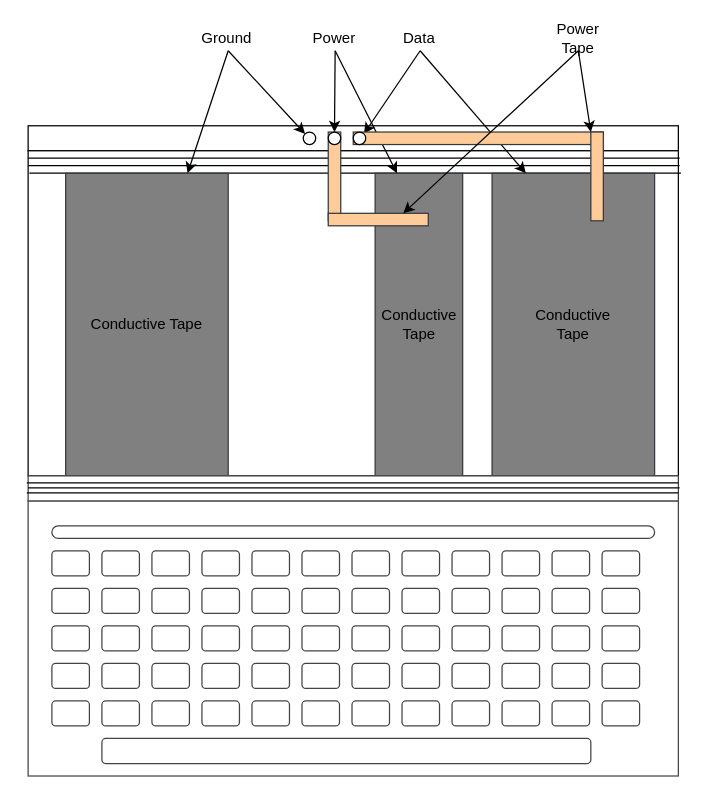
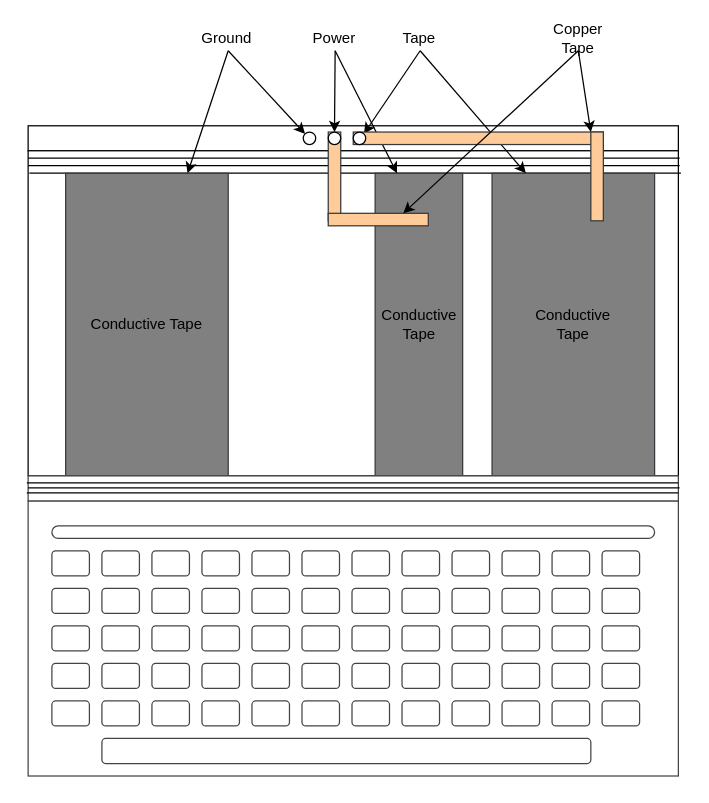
  <mxCell id="0" />
  <mxCell id="1" parent="0" />
  <mxCell id="2" value="" style="rounded=0;whiteSpace=wrap;html=1;strokeColor=#444444;fillColor=#FFFFFF;" vertex="1" parent="1"><mxGeometry x="22" y="400" width="520" height="220" as="geometry" /></mxCell>
  <mxCell id="3" value="" style="rounded=0;whiteSpace=wrap;html=1;" vertex="1" parent="1"><mxGeometry x="22" y="100" width="520" height="20" as="geometry" /></mxCell>
  <mxCell id="4" value="" style="ellipse;whiteSpace=wrap;html=1;" vertex="1" parent="1"><mxGeometry x="242" y="105" width="10" height="10" as="geometry" /></mxCell>
  <mxCell id="5" value="" style="rounded=0;whiteSpace=wrap;html=1;" vertex="1" parent="1"><mxGeometry x="22" y="120" width="520" height="260" as="geometry" /></mxCell>
  <mxCell id="6" value="" style="endArrow=none;html=1;exitX=0;exitY=0.046;exitDx=0;exitDy=0;exitPerimeter=0;entryX=1.002;entryY=0.046;entryDx=0;entryDy=0;entryPerimeter=0;" edge="1" parent="1" source="5" target="5"><mxGeometry width="50" height="50" relative="1" as="geometry"><mxPoint x="252" y="320" as="sourcePoint" /><mxPoint x="302" y="270" as="targetPoint" /></mxGeometry></mxCell>
  <mxCell id="7" value="" style="endArrow=none;html=1;exitX=0;exitY=0.046;exitDx=0;exitDy=0;exitPerimeter=0;entryX=1.002;entryY=0.046;entryDx=0;entryDy=0;entryPerimeter=0;" edge="1" parent="1"><mxGeometry width="50" height="50" relative="1" as="geometry"><mxPoint x="22" y="125.96" as="sourcePoint" /><mxPoint x="543.04" y="125.96" as="targetPoint" /></mxGeometry></mxCell>
  <mxCell id="8" value="" style="endArrow=none;html=1;exitX=0;exitY=0.046;exitDx=0;exitDy=0;exitPerimeter=0;entryX=1.002;entryY=0.046;entryDx=0;entryDy=0;entryPerimeter=0;" edge="1" parent="1"><mxGeometry width="50" height="50" relative="1" as="geometry"><mxPoint x="23" y="137.96" as="sourcePoint" /><mxPoint x="544.04" y="137.96" as="targetPoint" /></mxGeometry></mxCell>
  <mxCell id="9" value="Conductive Tape" style="rounded=0;whiteSpace=wrap;html=1;strokeColor=#36393d;fillColor=#808080;" vertex="1" parent="1"><mxGeometry x="52" y="138" width="130" height="242" as="geometry" /></mxCell>
  <mxCell id="10" value="Conductive&lt;br&gt;Tape" style="rounded=0;whiteSpace=wrap;html=1;strokeColor=#36393d;fillColor=#808080;" vertex="1" parent="1"><mxGeometry x="299.5" y="138" width="70" height="242" as="geometry" /></mxCell>
  <mxCell id="11" value="Conductive&lt;br&gt;Tape" style="rounded=0;whiteSpace=wrap;html=1;strokeColor=#36393d;fillColor=#808080;" vertex="1" parent="1"><mxGeometry x="393" y="138" width="130" height="242" as="geometry" /></mxCell>
  <mxCell id="12" value="" style="rounded=0;whiteSpace=wrap;html=1;strokeColor=#444444;fillColor=#FFFFFF;" vertex="1" parent="1"><mxGeometry x="22" y="380" width="520" height="20" as="geometry" /></mxCell>
  <mxCell id="13" value="" style="rounded=1;whiteSpace=wrap;html=1;strokeColor=#444444;fillColor=#FFFFFF;" vertex="1" parent="1"><mxGeometry x="41" y="440" width="30" height="20" as="geometry" /></mxCell>
  <mxCell id="14" value="" style="rounded=1;whiteSpace=wrap;html=1;strokeColor=#444444;fillColor=#FFFFFF;" vertex="1" parent="1"><mxGeometry x="81" y="440" width="30" height="20" as="geometry" /></mxCell>
  <mxCell id="15" value="" style="rounded=1;whiteSpace=wrap;html=1;strokeColor=#444444;fillColor=#FFFFFF;" vertex="1" parent="1"><mxGeometry x="121" y="440" width="30" height="20" as="geometry" /></mxCell>
  <mxCell id="16" value="" style="rounded=1;whiteSpace=wrap;html=1;strokeColor=#444444;fillColor=#FFFFFF;" vertex="1" parent="1"><mxGeometry x="161" y="440" width="30" height="20" as="geometry" /></mxCell>
  <mxCell id="17" value="" style="rounded=1;whiteSpace=wrap;html=1;strokeColor=#444444;fillColor=#FFFFFF;" vertex="1" parent="1"><mxGeometry x="201" y="440" width="30" height="20" as="geometry" /></mxCell>
  <mxCell id="18" value="" style="rounded=1;whiteSpace=wrap;html=1;strokeColor=#444444;fillColor=#FFFFFF;" vertex="1" parent="1"><mxGeometry x="241" y="440" width="30" height="20" as="geometry" /></mxCell>
  <mxCell id="19" value="" style="rounded=1;whiteSpace=wrap;html=1;strokeColor=#444444;fillColor=#FFFFFF;" vertex="1" parent="1"><mxGeometry x="281" y="440" width="30" height="20" as="geometry" /></mxCell>
  <mxCell id="20" value="" style="rounded=1;whiteSpace=wrap;html=1;strokeColor=#444444;fillColor=#FFFFFF;" vertex="1" parent="1"><mxGeometry x="321" y="440" width="30" height="20" as="geometry" /></mxCell>
  <mxCell id="21" value="" style="rounded=1;whiteSpace=wrap;html=1;strokeColor=#444444;fillColor=#FFFFFF;" vertex="1" parent="1"><mxGeometry x="361" y="440" width="30" height="20" as="geometry" /></mxCell>
  <mxCell id="22" value="" style="rounded=1;whiteSpace=wrap;html=1;strokeColor=#444444;fillColor=#FFFFFF;" vertex="1" parent="1"><mxGeometry x="401" y="440" width="30" height="20" as="geometry" /></mxCell>
  <mxCell id="23" value="" style="rounded=1;whiteSpace=wrap;html=1;strokeColor=#444444;fillColor=#FFFFFF;" vertex="1" parent="1"><mxGeometry x="441" y="440" width="30" height="20" as="geometry" /></mxCell>
  <mxCell id="24" value="" style="rounded=1;whiteSpace=wrap;html=1;strokeColor=#444444;fillColor=#FFFFFF;" vertex="1" parent="1"><mxGeometry x="481" y="440" width="30" height="20" as="geometry" /></mxCell>
  <mxCell id="25" value="" style="rounded=1;whiteSpace=wrap;html=1;strokeColor=#444444;fillColor=#FFFFFF;" vertex="1" parent="1"><mxGeometry x="41" y="470" width="30" height="20" as="geometry" /></mxCell>
  <mxCell id="26" value="" style="rounded=1;whiteSpace=wrap;html=1;strokeColor=#444444;fillColor=#FFFFFF;" vertex="1" parent="1"><mxGeometry x="81" y="470" width="30" height="20" as="geometry" /></mxCell>
  <mxCell id="27" value="" style="rounded=1;whiteSpace=wrap;html=1;strokeColor=#444444;fillColor=#FFFFFF;" vertex="1" parent="1"><mxGeometry x="121" y="470" width="30" height="20" as="geometry" /></mxCell>
  <mxCell id="28" value="" style="rounded=1;whiteSpace=wrap;html=1;strokeColor=#444444;fillColor=#FFFFFF;" vertex="1" parent="1"><mxGeometry x="161" y="470" width="30" height="20" as="geometry" /></mxCell>
  <mxCell id="29" value="" style="rounded=1;whiteSpace=wrap;html=1;strokeColor=#444444;fillColor=#FFFFFF;" vertex="1" parent="1"><mxGeometry x="201" y="470" width="30" height="20" as="geometry" /></mxCell>
  <mxCell id="30" value="" style="rounded=1;whiteSpace=wrap;html=1;strokeColor=#444444;fillColor=#FFFFFF;" vertex="1" parent="1"><mxGeometry x="241" y="470" width="30" height="20" as="geometry" /></mxCell>
  <mxCell id="31" value="" style="rounded=1;whiteSpace=wrap;html=1;strokeColor=#444444;fillColor=#FFFFFF;" vertex="1" parent="1"><mxGeometry x="281" y="470" width="30" height="20" as="geometry" /></mxCell>
  <mxCell id="32" value="" style="rounded=1;whiteSpace=wrap;html=1;strokeColor=#444444;fillColor=#FFFFFF;" vertex="1" parent="1"><mxGeometry x="321" y="470" width="30" height="20" as="geometry" /></mxCell>
  <mxCell id="33" value="" style="rounded=1;whiteSpace=wrap;html=1;strokeColor=#444444;fillColor=#FFFFFF;" vertex="1" parent="1"><mxGeometry x="361" y="470" width="30" height="20" as="geometry" /></mxCell>
  <mxCell id="34" value="" style="rounded=1;whiteSpace=wrap;html=1;strokeColor=#444444;fillColor=#FFFFFF;" vertex="1" parent="1"><mxGeometry x="401" y="470" width="30" height="20" as="geometry" /></mxCell>
  <mxCell id="35" value="" style="rounded=1;whiteSpace=wrap;html=1;strokeColor=#444444;fillColor=#FFFFFF;" vertex="1" parent="1"><mxGeometry x="441" y="470" width="30" height="20" as="geometry" /></mxCell>
  <mxCell id="36" value="" style="rounded=1;whiteSpace=wrap;html=1;strokeColor=#444444;fillColor=#FFFFFF;" vertex="1" parent="1"><mxGeometry x="481" y="470" width="30" height="20" as="geometry" /></mxCell>
  <mxCell id="37" value="" style="rounded=1;whiteSpace=wrap;html=1;strokeColor=#444444;fillColor=#FFFFFF;" vertex="1" parent="1"><mxGeometry x="41" y="500" width="30" height="20" as="geometry" /></mxCell>
  <mxCell id="38" value="" style="rounded=1;whiteSpace=wrap;html=1;strokeColor=#444444;fillColor=#FFFFFF;" vertex="1" parent="1"><mxGeometry x="81" y="500" width="30" height="20" as="geometry" /></mxCell>
  <mxCell id="39" value="" style="rounded=1;whiteSpace=wrap;html=1;strokeColor=#444444;fillColor=#FFFFFF;" vertex="1" parent="1"><mxGeometry x="121" y="500" width="30" height="20" as="geometry" /></mxCell>
  <mxCell id="40" value="" style="rounded=1;whiteSpace=wrap;html=1;strokeColor=#444444;fillColor=#FFFFFF;" vertex="1" parent="1"><mxGeometry x="161" y="500" width="30" height="20" as="geometry" /></mxCell>
  <mxCell id="41" value="" style="rounded=1;whiteSpace=wrap;html=1;strokeColor=#444444;fillColor=#FFFFFF;" vertex="1" parent="1"><mxGeometry x="201" y="500" width="30" height="20" as="geometry" /></mxCell>
  <mxCell id="42" value="" style="rounded=1;whiteSpace=wrap;html=1;strokeColor=#444444;fillColor=#FFFFFF;" vertex="1" parent="1"><mxGeometry x="241" y="500" width="30" height="20" as="geometry" /></mxCell>
  <mxCell id="43" value="" style="rounded=1;whiteSpace=wrap;html=1;strokeColor=#444444;fillColor=#FFFFFF;" vertex="1" parent="1"><mxGeometry x="281" y="500" width="30" height="20" as="geometry" /></mxCell>
  <mxCell id="44" value="" style="rounded=1;whiteSpace=wrap;html=1;strokeColor=#444444;fillColor=#FFFFFF;" vertex="1" parent="1"><mxGeometry x="321" y="500" width="30" height="20" as="geometry" /></mxCell>
  <mxCell id="45" value="" style="rounded=1;whiteSpace=wrap;html=1;strokeColor=#444444;fillColor=#FFFFFF;" vertex="1" parent="1"><mxGeometry x="361" y="500" width="30" height="20" as="geometry" /></mxCell>
  <mxCell id="46" value="" style="rounded=1;whiteSpace=wrap;html=1;strokeColor=#444444;fillColor=#FFFFFF;" vertex="1" parent="1"><mxGeometry x="401" y="500" width="30" height="20" as="geometry" /></mxCell>
  <mxCell id="47" value="" style="rounded=1;whiteSpace=wrap;html=1;strokeColor=#444444;fillColor=#FFFFFF;" vertex="1" parent="1"><mxGeometry x="441" y="500" width="30" height="20" as="geometry" /></mxCell>
  <mxCell id="48" value="" style="rounded=1;whiteSpace=wrap;html=1;strokeColor=#444444;fillColor=#FFFFFF;" vertex="1" parent="1"><mxGeometry x="481" y="500" width="30" height="20" as="geometry" /></mxCell>
  <mxCell id="49" value="" style="rounded=1;whiteSpace=wrap;html=1;strokeColor=#444444;fillColor=#FFFFFF;" vertex="1" parent="1"><mxGeometry x="41" y="530" width="30" height="20" as="geometry" /></mxCell>
  <mxCell id="50" value="" style="rounded=1;whiteSpace=wrap;html=1;strokeColor=#444444;fillColor=#FFFFFF;" vertex="1" parent="1"><mxGeometry x="81" y="530" width="30" height="20" as="geometry" /></mxCell>
  <mxCell id="51" value="" style="rounded=1;whiteSpace=wrap;html=1;strokeColor=#444444;fillColor=#FFFFFF;" vertex="1" parent="1"><mxGeometry x="121" y="530" width="30" height="20" as="geometry" /></mxCell>
  <mxCell id="52" value="" style="rounded=1;whiteSpace=wrap;html=1;strokeColor=#444444;fillColor=#FFFFFF;" vertex="1" parent="1"><mxGeometry x="161" y="530" width="30" height="20" as="geometry" /></mxCell>
  <mxCell id="53" value="" style="rounded=1;whiteSpace=wrap;html=1;strokeColor=#444444;fillColor=#FFFFFF;" vertex="1" parent="1"><mxGeometry x="201" y="530" width="30" height="20" as="geometry" /></mxCell>
  <mxCell id="54" value="" style="rounded=1;whiteSpace=wrap;html=1;strokeColor=#444444;fillColor=#FFFFFF;" vertex="1" parent="1"><mxGeometry x="241" y="530" width="30" height="20" as="geometry" /></mxCell>
  <mxCell id="55" value="" style="rounded=1;whiteSpace=wrap;html=1;strokeColor=#444444;fillColor=#FFFFFF;" vertex="1" parent="1"><mxGeometry x="281" y="530" width="30" height="20" as="geometry" /></mxCell>
  <mxCell id="56" value="" style="rounded=1;whiteSpace=wrap;html=1;strokeColor=#444444;fillColor=#FFFFFF;" vertex="1" parent="1"><mxGeometry x="321" y="530" width="30" height="20" as="geometry" /></mxCell>
  <mxCell id="57" value="" style="rounded=1;whiteSpace=wrap;html=1;strokeColor=#444444;fillColor=#FFFFFF;" vertex="1" parent="1"><mxGeometry x="361" y="530" width="30" height="20" as="geometry" /></mxCell>
  <mxCell id="58" value="" style="rounded=1;whiteSpace=wrap;html=1;strokeColor=#444444;fillColor=#FFFFFF;" vertex="1" parent="1"><mxGeometry x="401" y="530" width="30" height="20" as="geometry" /></mxCell>
  <mxCell id="59" value="" style="rounded=1;whiteSpace=wrap;html=1;strokeColor=#444444;fillColor=#FFFFFF;" vertex="1" parent="1"><mxGeometry x="441" y="530" width="30" height="20" as="geometry" /></mxCell>
  <mxCell id="60" value="" style="rounded=1;whiteSpace=wrap;html=1;strokeColor=#444444;fillColor=#FFFFFF;" vertex="1" parent="1"><mxGeometry x="481" y="530" width="30" height="20" as="geometry" /></mxCell>
  <mxCell id="61" value="" style="rounded=1;whiteSpace=wrap;html=1;strokeColor=#444444;fillColor=#FFFFFF;" vertex="1" parent="1"><mxGeometry x="41" y="560" width="30" height="20" as="geometry" /></mxCell>
  <mxCell id="62" value="" style="rounded=1;whiteSpace=wrap;html=1;strokeColor=#444444;fillColor=#FFFFFF;" vertex="1" parent="1"><mxGeometry x="81" y="560" width="30" height="20" as="geometry" /></mxCell>
  <mxCell id="63" value="" style="rounded=1;whiteSpace=wrap;html=1;strokeColor=#444444;fillColor=#FFFFFF;" vertex="1" parent="1"><mxGeometry x="121" y="560" width="30" height="20" as="geometry" /></mxCell>
  <mxCell id="64" value="" style="rounded=1;whiteSpace=wrap;html=1;strokeColor=#444444;fillColor=#FFFFFF;" vertex="1" parent="1"><mxGeometry x="161" y="560" width="30" height="20" as="geometry" /></mxCell>
  <mxCell id="65" value="" style="rounded=1;whiteSpace=wrap;html=1;strokeColor=#444444;fillColor=#FFFFFF;" vertex="1" parent="1"><mxGeometry x="201" y="560" width="30" height="20" as="geometry" /></mxCell>
  <mxCell id="66" value="" style="rounded=1;whiteSpace=wrap;html=1;strokeColor=#444444;fillColor=#FFFFFF;" vertex="1" parent="1"><mxGeometry x="241" y="560" width="30" height="20" as="geometry" /></mxCell>
  <mxCell id="67" value="" style="rounded=1;whiteSpace=wrap;html=1;strokeColor=#444444;fillColor=#FFFFFF;" vertex="1" parent="1"><mxGeometry x="281" y="560" width="30" height="20" as="geometry" /></mxCell>
  <mxCell id="68" value="" style="rounded=1;whiteSpace=wrap;html=1;strokeColor=#444444;fillColor=#FFFFFF;" vertex="1" parent="1"><mxGeometry x="321" y="560" width="30" height="20" as="geometry" /></mxCell>
  <mxCell id="69" value="" style="rounded=1;whiteSpace=wrap;html=1;strokeColor=#444444;fillColor=#FFFFFF;" vertex="1" parent="1"><mxGeometry x="361" y="560" width="30" height="20" as="geometry" /></mxCell>
  <mxCell id="70" value="" style="rounded=1;whiteSpace=wrap;html=1;strokeColor=#444444;fillColor=#FFFFFF;" vertex="1" parent="1"><mxGeometry x="401" y="560" width="30" height="20" as="geometry" /></mxCell>
  <mxCell id="71" value="" style="rounded=1;whiteSpace=wrap;html=1;strokeColor=#444444;fillColor=#FFFFFF;" vertex="1" parent="1"><mxGeometry x="441" y="560" width="30" height="20" as="geometry" /></mxCell>
  <mxCell id="72" value="" style="rounded=1;whiteSpace=wrap;html=1;strokeColor=#444444;fillColor=#FFFFFF;" vertex="1" parent="1"><mxGeometry x="481" y="560" width="30" height="20" as="geometry" /></mxCell>
  <mxCell id="73" value="" style="rounded=1;whiteSpace=wrap;html=1;strokeColor=#444444;fillColor=#FFFFFF;" vertex="1" parent="1"><mxGeometry x="81" y="590" width="391" height="20" as="geometry" /></mxCell>
  <mxCell id="74" value="" style="rounded=1;whiteSpace=wrap;html=1;strokeColor=#444444;fillColor=#FFFFFF;arcSize=50;" vertex="1" parent="1"><mxGeometry x="41" y="420" width="482" height="10" as="geometry" /></mxCell>
  <mxCell id="75" value="" style="endArrow=none;html=1;exitX=0;exitY=0.046;exitDx=0;exitDy=0;exitPerimeter=0;entryX=1.002;entryY=0.046;entryDx=0;entryDy=0;entryPerimeter=0;" edge="1" parent="1"><mxGeometry width="50" height="50" relative="1" as="geometry"><mxPoint x="20.96" y="385.5" as="sourcePoint" /><mxPoint x="542" y="385.5" as="targetPoint" /></mxGeometry></mxCell>
  <mxCell id="76" value="" style="endArrow=none;html=1;exitX=0;exitY=0.046;exitDx=0;exitDy=0;exitPerimeter=0;entryX=1.002;entryY=0.046;entryDx=0;entryDy=0;entryPerimeter=0;" edge="1" parent="1"><mxGeometry width="50" height="50" relative="1" as="geometry"><mxPoint x="21.96" y="389.5" as="sourcePoint" /><mxPoint x="543" y="389.5" as="targetPoint" /></mxGeometry></mxCell>
  <mxCell id="77" value="" style="endArrow=none;html=1;exitX=0;exitY=0.046;exitDx=0;exitDy=0;exitPerimeter=0;entryX=1.002;entryY=0.046;entryDx=0;entryDy=0;entryPerimeter=0;" edge="1" parent="1"><mxGeometry width="50" height="50" relative="1" as="geometry"><mxPoint x="20.96" y="393.5" as="sourcePoint" /><mxPoint x="542" y="393.5" as="targetPoint" /></mxGeometry></mxCell>
  <mxCell id="78" value="" style="endArrow=classic;html=1;entryX=0;entryY=0;entryDx=0;entryDy=0;" edge="1" parent="1" target="4"><mxGeometry width="50" height="50" relative="1" as="geometry"><mxPoint x="182" y="40" as="sourcePoint" /><mxPoint x="232" y="110" as="targetPoint" /></mxGeometry></mxCell>
  <mxCell id="79" value="" style="endArrow=classic;html=1;entryX=0.75;entryY=0;entryDx=0;entryDy=0;" edge="1" parent="1" target="9"><mxGeometry width="50" height="50" relative="1" as="geometry"><mxPoint x="182" y="40" as="sourcePoint" /><mxPoint x="252" y="120" as="targetPoint" /></mxGeometry></mxCell>
  <mxCell id="80" value="Ground" style="text;html=1;strokeColor=none;fillColor=none;align=center;verticalAlign=middle;whiteSpace=wrap;rounded=0;" vertex="1" parent="1"><mxGeometry x="161" y="20" width="40" height="20" as="geometry" /></mxCell>
  <mxCell id="81" value="" style="endArrow=classic;html=1;entryX=0.5;entryY=0;entryDx=0;entryDy=0;" edge="1" parent="1" target="91"><mxGeometry width="50" height="50" relative="1" as="geometry"><mxPoint x="267.52" y="40" as="sourcePoint" /><mxPoint x="328.984" y="106.464" as="targetPoint" /></mxGeometry></mxCell>
  <mxCell id="82" value="" style="endArrow=classic;html=1;entryX=0.25;entryY=0;entryDx=0;entryDy=0;" edge="1" parent="1" target="10"><mxGeometry width="50" height="50" relative="1" as="geometry"><mxPoint x="267.52" y="40" as="sourcePoint" /><mxPoint x="235.02" y="138" as="targetPoint" /></mxGeometry></mxCell>
  <mxCell id="83" value="Power" style="text;html=1;strokeColor=none;fillColor=none;align=center;verticalAlign=middle;whiteSpace=wrap;rounded=0;" vertex="1" parent="1"><mxGeometry x="246.52" y="20" width="40" height="20" as="geometry" /></mxCell>
  <mxCell id="84" value="" style="endArrow=classic;html=1;entryX=1;entryY=0;entryDx=0;entryDy=0;" edge="1" parent="1" target="88"><mxGeometry width="50" height="50" relative="1" as="geometry"><mxPoint x="335.5" y="40" as="sourcePoint" /><mxPoint x="303" y="138" as="targetPoint" /></mxGeometry></mxCell>
- <mxCell id="85" value="Data" style="text;html=1;strokeColor=none;fillColor=none;align=center;verticalAlign=middle;whiteSpace=wrap;rounded=0;" vertex="1" parent="1"><mxGeometry x="314.5" y="20" width="40" height="20" as="geometry" /></mxCell>
+ <mxCell id="85" value="Tape" style="text;html=1;strokeColor=none;fillColor=none;align=center;verticalAlign=middle;whiteSpace=wrap;rounded=0;" vertex="1" parent="1"><mxGeometry x="314.5" y="20" width="40" height="20" as="geometry" /></mxCell>
  <mxCell id="86" value="" style="endArrow=classic;html=1;entryX=0.208;entryY=0;entryDx=0;entryDy=0;entryPerimeter=0;" edge="1" parent="1" target="11"><mxGeometry width="50" height="50" relative="1" as="geometry"><mxPoint x="335.5" y="40" as="sourcePoint" /><mxPoint x="396.964" y="106.464" as="targetPoint" /></mxGeometry></mxCell>
  <mxCell id="87" value="" style="rounded=0;whiteSpace=wrap;html=1;strokeColor=#36393d;fillColor=#ffcc99;" vertex="1" parent="1"><mxGeometry x="282" y="105" width="200" height="10" as="geometry" /></mxCell>
  <mxCell id="88" value="" style="ellipse;whiteSpace=wrap;html=1;" vertex="1" parent="1"><mxGeometry x="282" y="105" width="10" height="10" as="geometry" /></mxCell>
  <mxCell id="89" value="" style="rounded=0;whiteSpace=wrap;html=1;strokeColor=#36393d;fillColor=#ffcc99;rotation=90;" vertex="1" parent="1"><mxGeometry x="441.5" y="135.5" width="71" height="10" as="geometry" /></mxCell>
  <mxCell id="90" value="" style="rounded=0;whiteSpace=wrap;html=1;strokeColor=#36393d;fillColor=#ffcc99;rotation=90;" vertex="1" parent="1"><mxGeometry x="231.5" y="135.5" width="71" height="10" as="geometry" /></mxCell>
  <mxCell id="91" value="" style="ellipse;whiteSpace=wrap;html=1;" vertex="1" parent="1"><mxGeometry x="262" y="105" width="10" height="10" as="geometry" /></mxCell>
  <mxCell id="92" value="" style="rounded=0;whiteSpace=wrap;html=1;strokeColor=#36393d;fillColor=#ffcc99;" vertex="1" parent="1"><mxGeometry x="262" y="170" width="80" height="10" as="geometry" /></mxCell>
- <mxCell id="93" value="Power Tape" style="text;html=1;strokeColor=none;fillColor=none;align=center;verticalAlign=middle;whiteSpace=wrap;rounded=0;" vertex="1" parent="1"><mxGeometry x="442" y="20" width="40" height="20" as="geometry" /></mxCell>
+ <mxCell id="93" value="Copper Tape" style="text;html=1;strokeColor=none;fillColor=none;align=center;verticalAlign=middle;whiteSpace=wrap;rounded=0;" vertex="1" parent="1"><mxGeometry x="442" y="20" width="40" height="20" as="geometry" /></mxCell>
  <mxCell id="94" value="" style="endArrow=classic;html=1;entryX=0;entryY=1;entryDx=0;entryDy=0;exitX=0.5;exitY=1;exitDx=0;exitDy=0;" edge="1" parent="1" source="93" target="89"><mxGeometry width="50" height="50" relative="1" as="geometry"><mxPoint x="345.5" y="50" as="sourcePoint" /><mxPoint x="430.04" y="148" as="targetPoint" /></mxGeometry></mxCell>
  <mxCell id="95" value="" style="endArrow=classic;html=1;entryX=0.75;entryY=0;entryDx=0;entryDy=0;" edge="1" parent="1" target="92"><mxGeometry width="50" height="50" relative="1" as="geometry"><mxPoint x="462" y="40" as="sourcePoint" /><mxPoint x="482" y="115" as="targetPoint" /></mxGeometry></mxCell>
